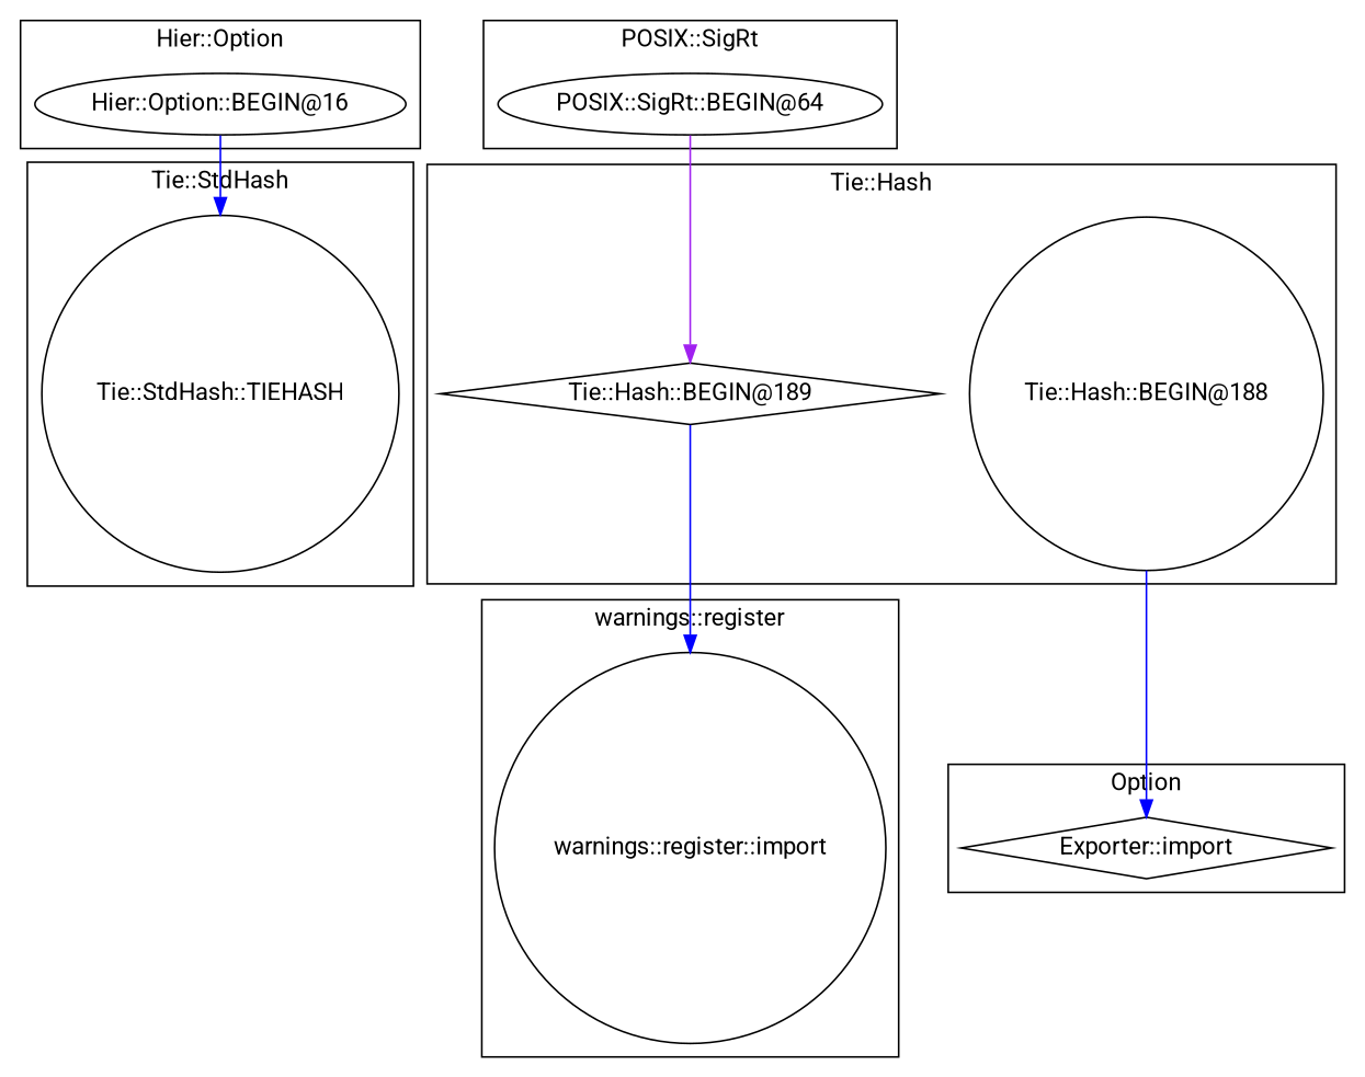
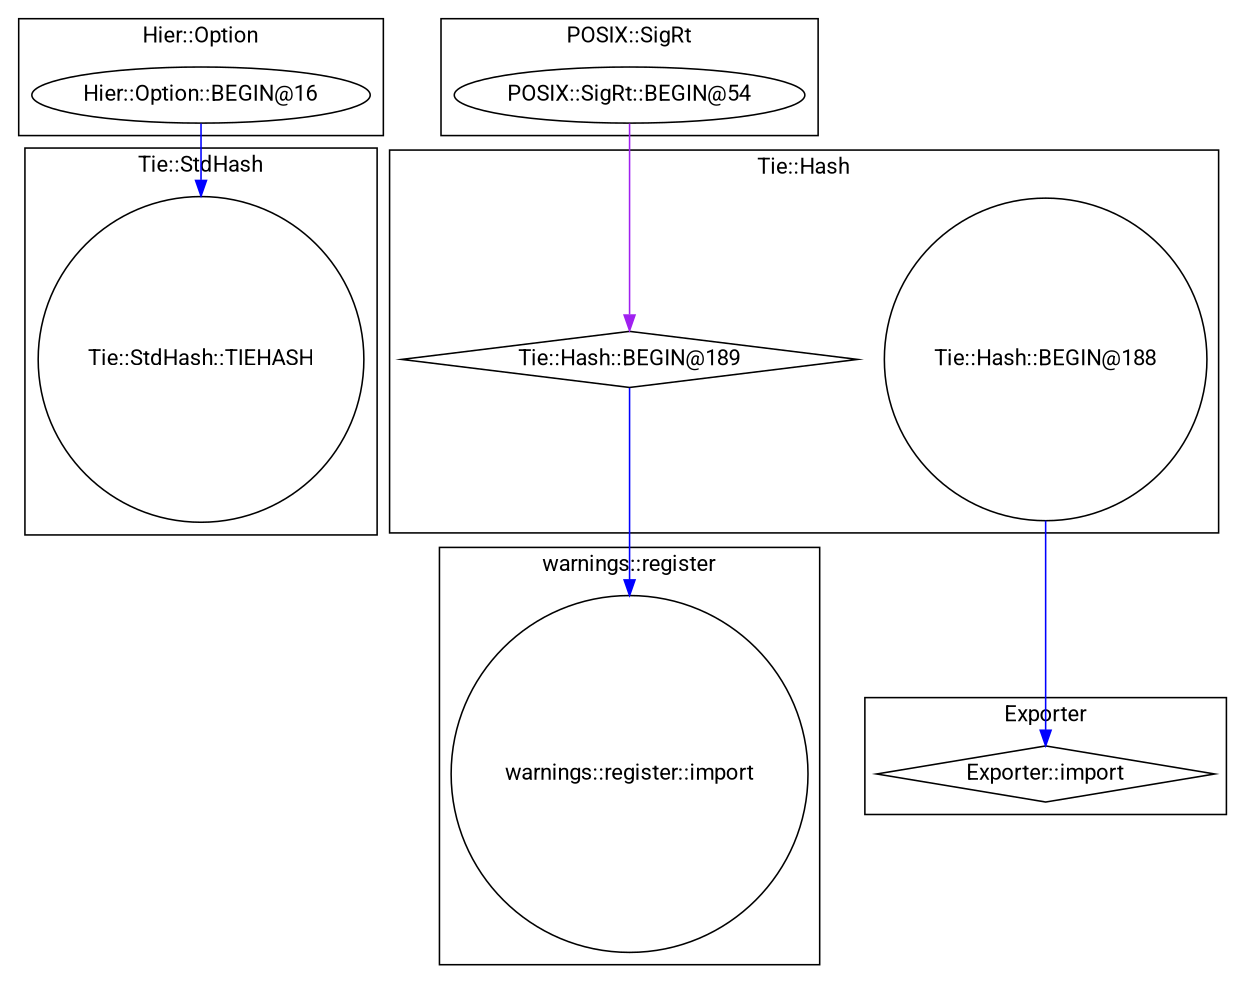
  digraph {
    fontname=Roboto
    node [fontname=Roboto shape=circle]
    edge [color=blue fontname=Roboto]
    "Hier::Option::BEGIN@16" [shape=ellipse]
    "Tie::Hash::BEGIN@189" [shape=diamond]
    "Tie::Hash::BEGIN@188"
    "Tie::StdHash::TIEHASH"
-   "POSIX::SigRt::BEGIN@64" [shape=ellipse]
+   "POSIX::SigRt::BEGIN@64" [shape=ellipse label="POSIX::SigRt::BEGIN@54"]
    "Exporter::import" [shape=diamond]
    "warnings::register::import"
    subgraph cluster_1 {
      label="Hier::Option"
      "Hier::Option::BEGIN@16"
    }
    subgraph cluster_2 {
      label="Tie::Hash"
      "Tie::Hash::BEGIN@189"
      "Tie::Hash::BEGIN@188"
    }
    subgraph cluster_3 {
      label="Tie::StdHash"
      "Tie::StdHash::TIEHASH"
    }
    subgraph cluster_4 {
      label="POSIX::SigRt"
      "POSIX::SigRt::BEGIN@64"
    }
    subgraph cluster_5 {
-     label=Option
+     label=Exporter
      "Exporter::import"
    }
    subgraph cluster_6 {
      label="warnings::register"
      "warnings::register::import"
    }
    "Hier::Option::BEGIN@16" -> "Tie::StdHash::TIEHASH"
    "Tie::Hash::BEGIN@189" -> "warnings::register::import"
    "Tie::Hash::BEGIN@188" -> "Exporter::import"
    "POSIX::SigRt::BEGIN@64" -> "Tie::Hash::BEGIN@189" [color=purple]
  }
